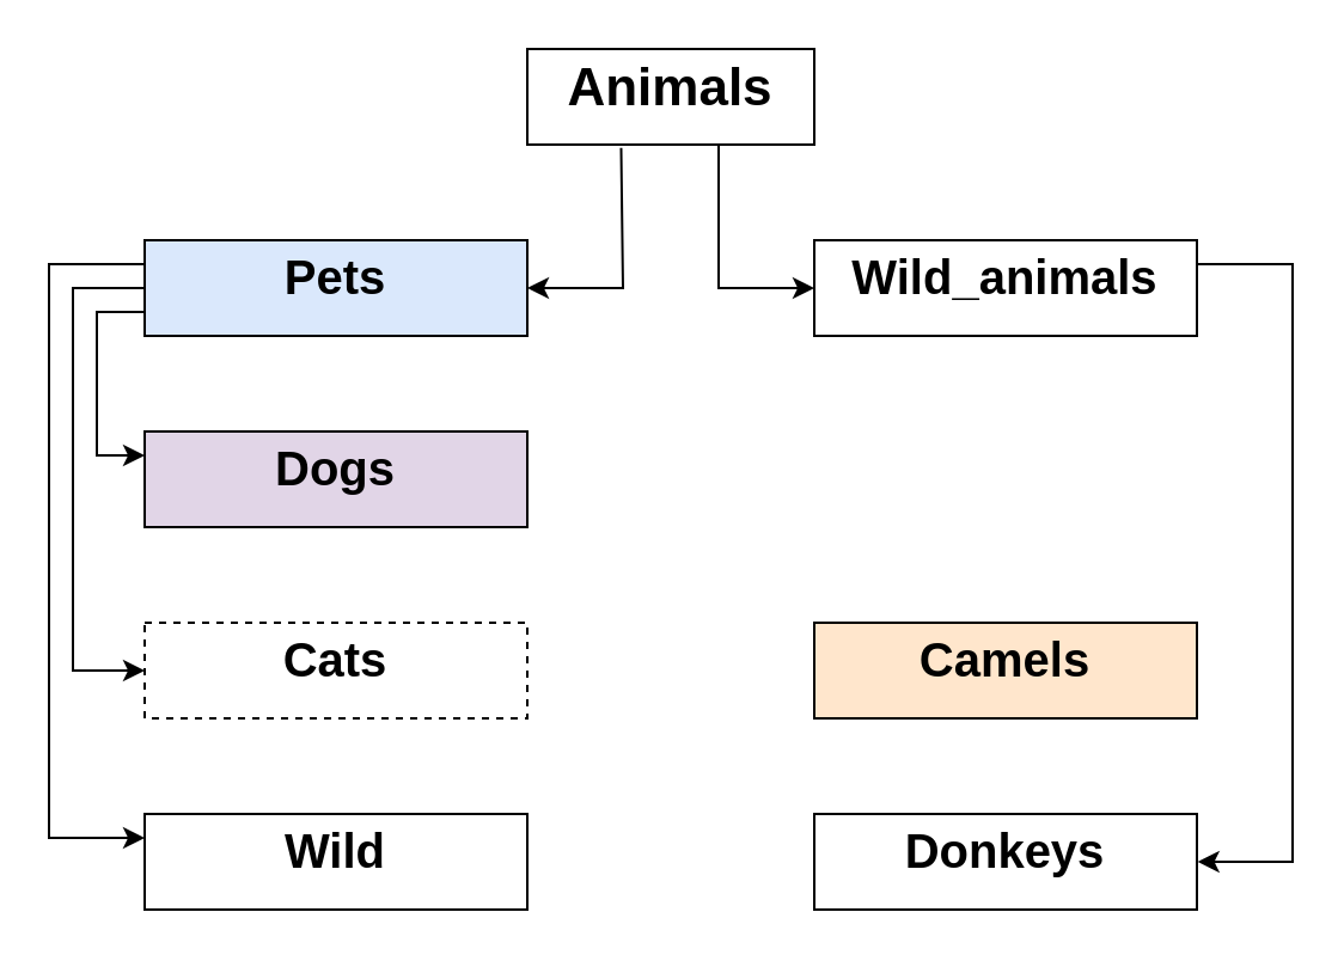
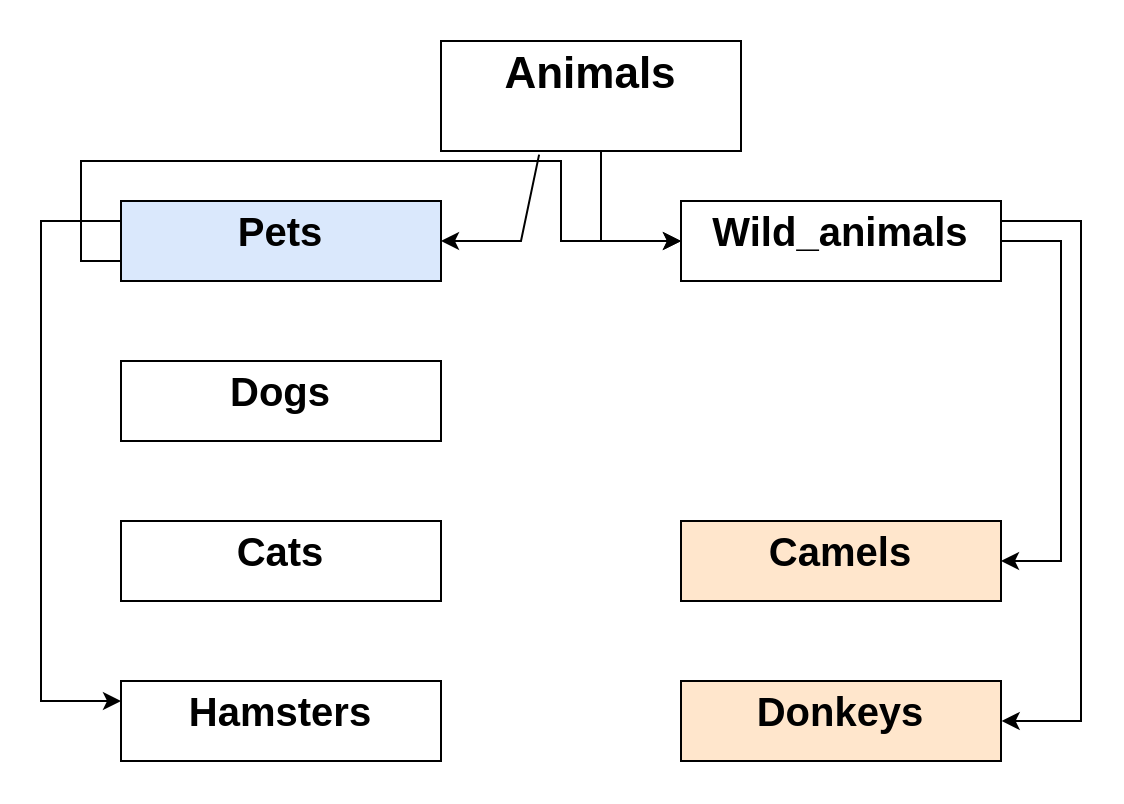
  <mxCell id="0" />
  <mxCell id="1" parent="0" />
  <mxCell id="2" style="edgeStyle=orthogonalEdgeStyle;rounded=0;orthogonalLoop=1;jettySize=auto;html=1;entryX=0;entryY=0.5;entryDx=0;entryDy=0;fontSize=20;endArrow=classic;endFill=1;" edge="1" parent="1" source="3" target="10"><mxGeometry relative="1" as="geometry"><Array as="points"><mxPoint x="300" y="120" /></Array></mxGeometry></mxCell>
- <mxCell id="3" value="&lt;p style=&quot;margin: 4px 0px 0px; font-size: 22px;&quot;&gt;&lt;b style=&quot;font-size: 22px;&quot;&gt;Animals&lt;/b&gt;&lt;/p&gt;" style="verticalAlign=middle;align=center;overflow=fill;fontSize=22;fontFamily=Helvetica;html=1;horizontal=1;" parent="1" vertex="1"><mxGeometry x="220" y="20" width="120" height="40" as="geometry" /></mxCell>
- <mxCell id="4" style="edgeStyle=orthogonalEdgeStyle;rounded=0;orthogonalLoop=1;jettySize=auto;html=1;exitX=0;exitY=0.75;exitDx=0;exitDy=0;fontSize=20;endArrow=classic;endFill=1;entryX=0;entryY=0.25;entryDx=0;entryDy=0;" edge="1" parent="1" source="7" target="11"><mxGeometry relative="1" as="geometry"><mxPoint x="40" y="190" as="targetPoint" /></mxGeometry></mxCell>
- <mxCell id="5" style="edgeStyle=orthogonalEdgeStyle;rounded=0;orthogonalLoop=1;jettySize=auto;html=1;exitX=0;exitY=0.5;exitDx=0;exitDy=0;fontSize=20;endArrow=classic;endFill=1;entryX=0;entryY=0.5;entryDx=0;entryDy=0;" edge="1" parent="1" source="7" target="12"><mxGeometry relative="1" as="geometry"><mxPoint x="20" y="200" as="targetPoint" /><Array as="points"><mxPoint x="30" y="120" /><mxPoint x="30" y="280" /></Array></mxGeometry></mxCell>
+ <mxCell id="3" value="&lt;p style=&quot;margin: 4px 0px 0px; font-size: 22px;&quot;&gt;&lt;b style=&quot;font-size: 22px;&quot;&gt;Animals&lt;/b&gt;&lt;/p&gt;" style="verticalAlign=middle;align=center;overflow=fill;fontSize=22;fontFamily=Helvetica;html=1;horizontal=1;" parent="1" vertex="1"><mxGeometry x="220" y="20" width="150" height="55" as="geometry" /></mxCell>
+ <mxCell id="4" style="edgeStyle=orthogonalEdgeStyle;rounded=0;orthogonalLoop=1;jettySize=auto;html=1;exitX=0;exitY=0.75;exitDx=0;exitDy=0;fontSize=20;endArrow=classic;endFill=1;" edge="1" parent="1" source="7" target="10"><mxGeometry relative="1" as="geometry"><mxPoint x="40" y="190" as="targetPoint" /></mxGeometry></mxCell>
  <mxCell id="6" style="edgeStyle=orthogonalEdgeStyle;rounded=0;orthogonalLoop=1;jettySize=auto;html=1;exitX=0;exitY=0.25;exitDx=0;exitDy=0;fontSize=20;endArrow=classic;endFill=1;entryX=0;entryY=0.25;entryDx=0;entryDy=0;" edge="1" parent="1" source="7" target="13"><mxGeometry relative="1" as="geometry"><mxPoint x="20" y="350" as="targetPoint" /><Array as="points"><mxPoint x="20" y="110" /><mxPoint x="20" y="350" /></Array></mxGeometry></mxCell>
  <mxCell id="7" value="&lt;p style=&quot;margin: 4px 0px 0px; font-size: 20px;&quot;&gt;&lt;b style=&quot;background-color: initial;&quot;&gt;Pets&lt;/b&gt;&lt;br&gt;&lt;/p&gt;" style="verticalAlign=top;align=center;overflow=fill;fontSize=20;fontFamily=Helvetica;html=1;fillColor=#dae8fc;" parent="1" vertex="1"><mxGeometry x="60" y="100" width="160" height="40" as="geometry" /></mxCell>
+ <mxCell id="8" style="edgeStyle=orthogonalEdgeStyle;rounded=0;orthogonalLoop=1;jettySize=auto;html=1;exitX=1;exitY=0.5;exitDx=0;exitDy=0;entryX=1;entryY=0.5;entryDx=0;entryDy=0;fontSize=20;endArrow=classic;endFill=1;" edge="1" parent="1" source="10" target="14"><mxGeometry relative="1" as="geometry"><Array as="points"><mxPoint x="530" y="120" /><mxPoint x="530" y="280" /></Array></mxGeometry></mxCell>
  <mxCell id="9" style="edgeStyle=orthogonalEdgeStyle;rounded=0;orthogonalLoop=1;jettySize=auto;html=1;exitX=1;exitY=0.25;exitDx=0;exitDy=0;fontSize=20;endArrow=classic;endFill=1;" edge="1" parent="1" source="10"><mxGeometry relative="1" as="geometry"><mxPoint x="500.345" y="360" as="targetPoint" /><Array as="points"><mxPoint x="540" y="110" /><mxPoint x="540" y="360" /></Array></mxGeometry></mxCell>
  <mxCell id="10" value="&lt;p style=&quot;margin: 4px 0px 0px; text-align: center; font-size: 20px;&quot;&gt;&lt;b style=&quot;font-size: 20px;&quot;&gt;Wild_animals&lt;/b&gt;&lt;/p&gt;" style="verticalAlign=top;align=left;overflow=fill;fontSize=20;fontFamily=Helvetica;html=1;" parent="1" vertex="1"><mxGeometry x="340" y="100" width="160" height="40" as="geometry" /></mxCell>
- <mxCell id="11" value="&lt;p style=&quot;margin: 4px 0px 0px; text-align: center; font-size: 20px;&quot;&gt;&lt;b style=&quot;font-size: 20px;&quot;&gt;Dogs&lt;/b&gt;&lt;/p&gt;" style="verticalAlign=top;align=left;overflow=fill;fontSize=20;fontFamily=Helvetica;html=1;fillColor=#e1d5e7;" parent="1" vertex="1"><mxGeometry x="60" y="180" width="160" height="40" as="geometry" /></mxCell>
- <mxCell id="12" value="&lt;p style=&quot;margin: 4px 0px 0px; text-align: center; font-size: 20px;&quot;&gt;&lt;b style=&quot;font-size: 20px;&quot;&gt;Cats&lt;/b&gt;&lt;/p&gt;" style="verticalAlign=top;align=left;overflow=fill;fontSize=20;fontFamily=Helvetica;html=1;dashed=1;" parent="1" vertex="1"><mxGeometry x="60" y="260" width="160" height="40" as="geometry" /></mxCell>
- <mxCell id="13" value="&lt;p style=&quot;margin: 4px 0px 0px; text-align: center; font-size: 20px;&quot;&gt;&lt;b style=&quot;font-size: 20px;&quot;&gt;Wild&lt;/b&gt;&lt;/p&gt;" style="verticalAlign=top;align=left;overflow=fill;fontSize=20;fontFamily=Helvetica;html=1;" parent="1" vertex="1"><mxGeometry x="60" y="340" width="160" height="40" as="geometry" /></mxCell>
+ <mxCell id="11" value="&lt;p style=&quot;margin: 4px 0px 0px; text-align: center; font-size: 20px;&quot;&gt;&lt;b style=&quot;font-size: 20px;&quot;&gt;Dogs&lt;/b&gt;&lt;/p&gt;" style="verticalAlign=top;align=left;overflow=fill;fontSize=20;fontFamily=Helvetica;html=1;" parent="1" vertex="1"><mxGeometry x="60" y="180" width="160" height="40" as="geometry" /></mxCell>
+ <mxCell id="12" value="&lt;p style=&quot;margin: 4px 0px 0px; text-align: center; font-size: 20px;&quot;&gt;&lt;b style=&quot;font-size: 20px;&quot;&gt;Cats&lt;/b&gt;&lt;/p&gt;" style="verticalAlign=top;align=left;overflow=fill;fontSize=20;fontFamily=Helvetica;html=1;" parent="1" vertex="1"><mxGeometry x="60" y="260" width="160" height="40" as="geometry" /></mxCell>
+ <mxCell id="13" value="&lt;p style=&quot;margin: 4px 0px 0px; text-align: center; font-size: 20px;&quot;&gt;&lt;b style=&quot;font-size: 20px;&quot;&gt;Hamsters&lt;/b&gt;&lt;/p&gt;" style="verticalAlign=top;align=left;overflow=fill;fontSize=20;fontFamily=Helvetica;html=1;" parent="1" vertex="1"><mxGeometry x="60" y="340" width="160" height="40" as="geometry" /></mxCell>
  <mxCell id="14" value="&lt;p style=&quot;margin: 4px 0px 0px; text-align: center; font-size: 20px;&quot;&gt;&lt;b style=&quot;font-size: 20px;&quot;&gt;Camels&lt;/b&gt;&lt;/p&gt;" style="verticalAlign=top;align=left;overflow=fill;fontSize=20;fontFamily=Helvetica;html=1;fillColor=#ffe6cc;" parent="1" vertex="1"><mxGeometry x="340" y="260" width="160" height="40" as="geometry" /></mxCell>
- <mxCell id="15" value="&lt;p style=&quot;margin: 4px 0px 0px; text-align: center; font-size: 20px;&quot;&gt;&lt;b style=&quot;font-size: 20px;&quot;&gt;Donkeys&lt;/b&gt;&lt;/p&gt;" style="verticalAlign=top;align=left;overflow=fill;fontSize=20;fontFamily=Helvetica;html=1;" parent="1" vertex="1"><mxGeometry x="340" y="340" width="160" height="40" as="geometry" /></mxCell>
+ <mxCell id="15" value="&lt;p style=&quot;margin: 4px 0px 0px; text-align: center; font-size: 20px;&quot;&gt;&lt;b style=&quot;font-size: 20px;&quot;&gt;Donkeys&lt;/b&gt;&lt;/p&gt;" style="verticalAlign=top;align=left;overflow=fill;fontSize=20;fontFamily=Helvetica;html=1;fillColor=#ffe6cc;" parent="1" vertex="1"><mxGeometry x="340" y="340" width="160" height="40" as="geometry" /></mxCell>
  <mxCell id="16" value="" style="endArrow=classic;html=1;rounded=0;exitX=0.327;exitY=1.033;exitDx=0;exitDy=0;exitPerimeter=0;entryX=1;entryY=0.5;entryDx=0;entryDy=0;" edge="1" parent="1" source="3" target="7"><mxGeometry width="50" height="50" relative="1" as="geometry"><mxPoint x="260" y="210" as="sourcePoint" /><mxPoint x="260" y="160" as="targetPoint" /><Array as="points"><mxPoint x="260" y="120" /></Array></mxGeometry></mxCell>
  <mxCell id="17" style="edgeStyle=orthogonalEdgeStyle;rounded=0;orthogonalLoop=1;jettySize=auto;html=1;exitX=0.5;exitY=1;exitDx=0;exitDy=0;fontSize=20;endArrow=classic;endFill=1;" edge="1" parent="1" source="10" target="10"><mxGeometry relative="1" as="geometry" /></mxCell>
